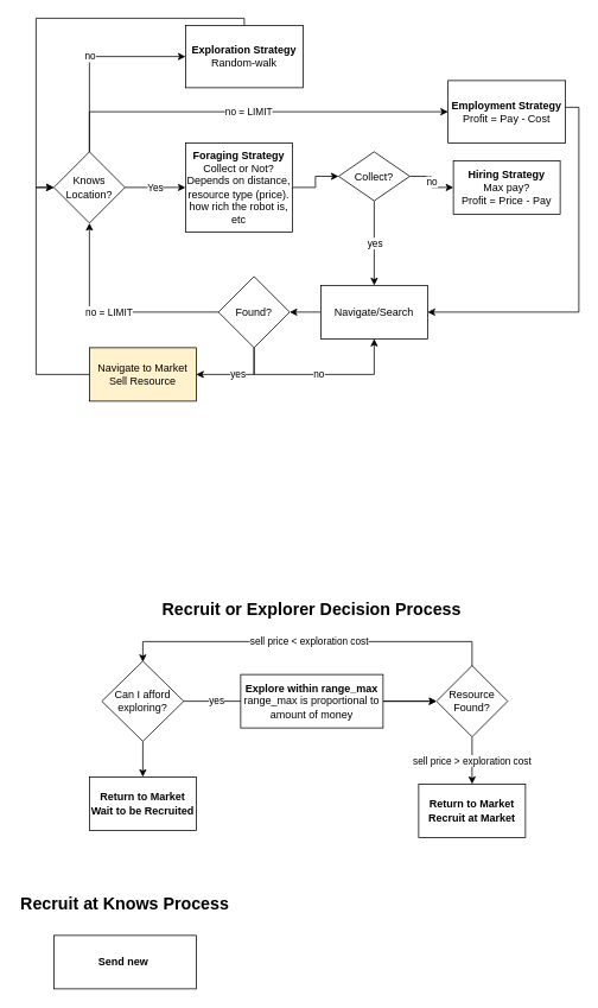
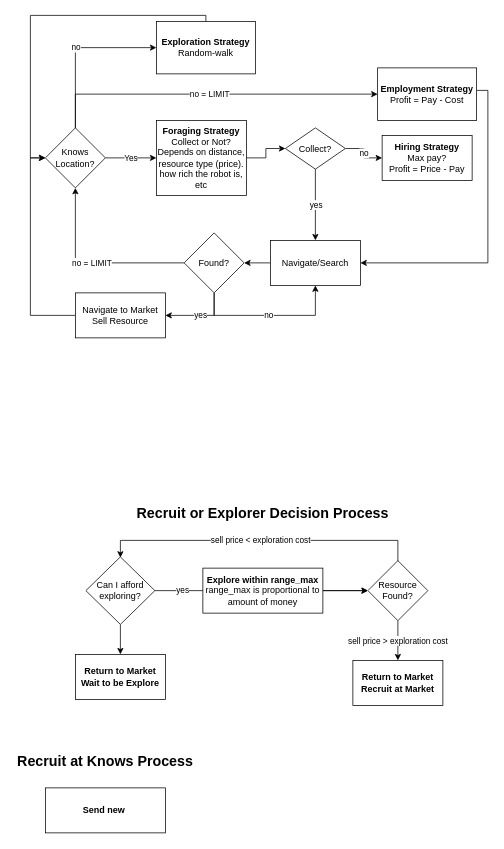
  <mxCell id="0" />
  <mxCell id="1" parent="0" />
  <mxCell id="2" style="edgeStyle=orthogonalEdgeStyle;rounded=0;orthogonalLoop=1;jettySize=auto;html=1;entryX=0;entryY=0.5;entryDx=0;entryDy=0;" parent="1" source="3" target="11" edge="1"><mxGeometry relative="1" as="geometry"><Array as="points"><mxPoint x="40" y="210" /></Array></mxGeometry></mxCell>
- <mxCell id="3" value="Navigate to Market&lt;br&gt;Sell Resource" style="rounded=0;whiteSpace=wrap;html=1;fillColor=#fff2cc;" parent="1" vertex="1"><mxGeometry x="100" y="390" width="120" height="60" as="geometry" /></mxCell>
+ <mxCell id="3" value="Navigate to Market&lt;br&gt;Sell Resource" style="rounded=0;whiteSpace=wrap;html=1;" parent="1" vertex="1"><mxGeometry x="100" y="390" width="120" height="60" as="geometry" /></mxCell>
  <mxCell id="4" style="edgeStyle=orthogonalEdgeStyle;rounded=0;orthogonalLoop=1;jettySize=auto;html=1;entryX=1;entryY=0.5;entryDx=0;entryDy=0;" parent="1" source="5" target="18" edge="1"><mxGeometry relative="1" as="geometry"><Array as="points"><mxPoint x="330" y="350" /><mxPoint x="330" y="350" /></Array></mxGeometry></mxCell>
  <mxCell id="5" value="Navigate/Search" style="rounded=0;whiteSpace=wrap;html=1;" parent="1" vertex="1"><mxGeometry x="360" y="320" width="120" height="60" as="geometry" /></mxCell>
  <mxCell id="6" style="edgeStyle=orthogonalEdgeStyle;rounded=0;orthogonalLoop=1;jettySize=auto;html=1;entryX=0;entryY=0.5;entryDx=0;entryDy=0;" parent="1" source="7" target="14" edge="1"><mxGeometry relative="1" as="geometry" /></mxCell>
  <mxCell id="7" value="&lt;b&gt;Foraging Strategy&lt;/b&gt;&lt;br&gt;Collect or Not?&lt;br&gt;Depends on distance, resource type (price). how rich the robot is, etc" style="rounded=0;whiteSpace=wrap;html=1;" parent="1" vertex="1"><mxGeometry x="208" y="160" width="120" height="100" as="geometry" /></mxCell>
  <mxCell id="8" value="Yes" style="edgeStyle=orthogonalEdgeStyle;rounded=0;orthogonalLoop=1;jettySize=auto;html=1;exitX=1;exitY=0.5;exitDx=0;exitDy=0;entryX=0;entryY=0.5;entryDx=0;entryDy=0;" parent="1" source="11" target="7" edge="1"><mxGeometry relative="1" as="geometry" /></mxCell>
  <mxCell id="9" value="no" style="edgeStyle=orthogonalEdgeStyle;rounded=0;orthogonalLoop=1;jettySize=auto;html=1;entryX=0;entryY=0.5;entryDx=0;entryDy=0;" parent="1" source="11" target="21" edge="1"><mxGeometry relative="1" as="geometry"><Array as="points"><mxPoint x="100" y="63" /></Array></mxGeometry></mxCell>
  <mxCell id="10" value="no = LIMIT" style="edgeStyle=orthogonalEdgeStyle;rounded=0;orthogonalLoop=1;jettySize=auto;html=1;entryX=0;entryY=0.5;entryDx=0;entryDy=0;" parent="1" source="11" target="23" edge="1"><mxGeometry relative="1" as="geometry"><Array as="points"><mxPoint x="100" y="125" /></Array><mxPoint x="440" y="120" as="targetPoint" /></mxGeometry></mxCell>
  <mxCell id="11" value="Knows Location?" style="rhombus;whiteSpace=wrap;html=1;" parent="1" vertex="1"><mxGeometry x="60" y="170" width="80" height="80" as="geometry" /></mxCell>
  <mxCell id="12" value="yes" style="edgeStyle=orthogonalEdgeStyle;rounded=0;orthogonalLoop=1;jettySize=auto;html=1;" parent="1" source="14" edge="1"><mxGeometry relative="1" as="geometry"><mxPoint x="420" y="320" as="targetPoint" /></mxGeometry></mxCell>
  <mxCell id="13" value="no" style="edgeStyle=orthogonalEdgeStyle;rounded=0;orthogonalLoop=1;jettySize=auto;html=1;" parent="1" source="14" target="19" edge="1"><mxGeometry relative="1" as="geometry" /></mxCell>
  <mxCell id="14" value="Collect?" style="rhombus;whiteSpace=wrap;html=1;" parent="1" vertex="1"><mxGeometry x="380" y="170" width="80" height="55" as="geometry" /></mxCell>
  <mxCell id="15" value="no" style="edgeStyle=orthogonalEdgeStyle;rounded=0;orthogonalLoop=1;jettySize=auto;html=1;entryX=0.5;entryY=1;entryDx=0;entryDy=0;" parent="1" source="18" target="5" edge="1"><mxGeometry relative="1" as="geometry"><Array as="points"><mxPoint x="285" y="420" /><mxPoint x="420" y="420" /></Array></mxGeometry></mxCell>
  <mxCell id="16" value="no = LIMIT" style="edgeStyle=orthogonalEdgeStyle;rounded=0;orthogonalLoop=1;jettySize=auto;html=1;entryX=0.5;entryY=1;entryDx=0;entryDy=0;" parent="1" source="18" target="11" edge="1"><mxGeometry relative="1" as="geometry" /></mxCell>
  <mxCell id="17" value="yes" style="edgeStyle=orthogonalEdgeStyle;rounded=0;orthogonalLoop=1;jettySize=auto;html=1;entryX=1;entryY=0.5;entryDx=0;entryDy=0;" parent="1" source="18" target="3" edge="1"><mxGeometry relative="1" as="geometry"><Array as="points"><mxPoint x="285" y="420" /></Array></mxGeometry></mxCell>
  <mxCell id="18" value="Found?" style="rhombus;whiteSpace=wrap;html=1;" parent="1" vertex="1"><mxGeometry x="245" y="310" width="80" height="80" as="geometry" /></mxCell>
  <mxCell id="19" value="&lt;b&gt;Hiring Strategy&lt;/b&gt;&lt;br&gt;Max pay?&lt;br&gt;Profit = Price - Pay" style="rounded=0;whiteSpace=wrap;html=1;" parent="1" vertex="1"><mxGeometry x="509" y="180" width="120" height="60" as="geometry" /></mxCell>
  <mxCell id="20" style="edgeStyle=orthogonalEdgeStyle;rounded=0;orthogonalLoop=1;jettySize=auto;html=1;entryX=0;entryY=0.5;entryDx=0;entryDy=0;" parent="1" source="21" target="11" edge="1"><mxGeometry relative="1" as="geometry"><Array as="points"><mxPoint x="274" y="20" /><mxPoint x="40" y="20" /><mxPoint x="40" y="210" /></Array></mxGeometry></mxCell>
  <mxCell id="21" value="&lt;b&gt;Exploration Strategy&lt;/b&gt;&lt;br&gt;Random-walk" style="rounded=0;whiteSpace=wrap;html=1;" parent="1" vertex="1"><mxGeometry x="208" y="28" width="132" height="70" as="geometry" /></mxCell>
  <mxCell id="22" style="edgeStyle=orthogonalEdgeStyle;rounded=0;orthogonalLoop=1;jettySize=auto;html=1;entryX=1;entryY=0.5;entryDx=0;entryDy=0;" parent="1" source="23" target="5" edge="1"><mxGeometry relative="1" as="geometry"><Array as="points"><mxPoint x="650" y="120" /><mxPoint x="650" y="350" /></Array></mxGeometry></mxCell>
  <mxCell id="23" value="&lt;b&gt;Employment Strategy&lt;/b&gt;&lt;br&gt;Profit = Pay - Cost" style="rounded=0;whiteSpace=wrap;html=1;" parent="1" vertex="1"><mxGeometry x="503" y="90" width="132" height="70" as="geometry" /></mxCell>
  <mxCell id="24" value="yes" style="edgeStyle=orthogonalEdgeStyle;rounded=0;orthogonalLoop=1;jettySize=auto;html=1;" edge="1" parent="1" source="26"><mxGeometry relative="1" as="geometry"><mxPoint x="280" y="787" as="targetPoint" /></mxGeometry></mxCell>
  <mxCell id="25" value="" style="edgeStyle=orthogonalEdgeStyle;rounded=0;orthogonalLoop=1;jettySize=auto;html=1;fontSize=19;" edge="1" parent="1" source="26" target="34"><mxGeometry relative="1" as="geometry" /></mxCell>
  <mxCell id="26" value="Can I afford exploring?" style="rhombus;whiteSpace=wrap;html=1;" vertex="1" parent="1"><mxGeometry x="114" y="742" width="92" height="90" as="geometry" /></mxCell>
  <mxCell id="27" value="" style="edgeStyle=orthogonalEdgeStyle;rounded=0;orthogonalLoop=1;jettySize=auto;html=1;" edge="1" parent="1" source="29" target="32"><mxGeometry relative="1" as="geometry" /></mxCell>
  <mxCell id="28" value="" style="edgeStyle=orthogonalEdgeStyle;rounded=0;orthogonalLoop=1;jettySize=auto;html=1;" edge="1" parent="1" source="29" target="32"><mxGeometry relative="1" as="geometry" /></mxCell>
  <mxCell id="29" value="&lt;b&gt;Explore within range_max&lt;/b&gt;&lt;br&gt;range_max is proportional to amount of money" style="rounded=0;whiteSpace=wrap;html=1;" vertex="1" parent="1"><mxGeometry x="270" y="757" width="160" height="60" as="geometry" /></mxCell>
  <mxCell id="30" value="sell price &amp;gt; exploration cost" style="edgeStyle=orthogonalEdgeStyle;rounded=0;orthogonalLoop=1;jettySize=auto;html=1;" edge="1" parent="1" source="32" target="33"><mxGeometry relative="1" as="geometry" /></mxCell>
  <mxCell id="31" value="sell price &amp;lt; exploration cost" style="edgeStyle=orthogonalEdgeStyle;rounded=0;orthogonalLoop=1;jettySize=auto;html=1;entryX=0.5;entryY=0;entryDx=0;entryDy=0;" edge="1" parent="1"><mxGeometry relative="1" as="geometry"><mxPoint x="530" y="748" as="sourcePoint" /><mxPoint x="160" y="743" as="targetPoint" /><Array as="points"><mxPoint x="530" y="720" /><mxPoint x="160" y="720" /></Array></mxGeometry></mxCell>
  <mxCell id="32" value="Resource Found?" style="rhombus;whiteSpace=wrap;html=1;" vertex="1" parent="1"><mxGeometry x="490" y="747" width="80" height="80" as="geometry" /></mxCell>
  <mxCell id="33" value="Return to Market&lt;br&gt;Recruit at Market" style="whiteSpace=wrap;html=1;fontStyle=1" vertex="1" parent="1"><mxGeometry x="470" y="880" width="120" height="60" as="geometry" /></mxCell>
- <mxCell id="34" value="Return to Market&lt;br&gt;Wait to be Recruited" style="whiteSpace=wrap;html=1;fontStyle=1" vertex="1" parent="1"><mxGeometry x="100" y="872" width="120" height="60" as="geometry" /></mxCell>
+ <mxCell id="34" value="Return to Market&lt;br&gt;Wait to be Explore" style="whiteSpace=wrap;html=1;fontStyle=1" vertex="1" parent="1"><mxGeometry x="100" y="872" width="120" height="60" as="geometry" /></mxCell>
  <mxCell id="35" value="&lt;font style=&quot;font-size: 19px&quot;&gt;Recruit or Explorer Decision Process&lt;/font&gt;" style="text;html=1;strokeColor=none;fillColor=none;align=center;verticalAlign=middle;whiteSpace=wrap;rounded=0;fontStyle=1" vertex="1" parent="1"><mxGeometry x="165" y="670" width="370" height="30" as="geometry" /></mxCell>
  <mxCell id="36" value="&lt;font style=&quot;font-size: 19px&quot;&gt;Recruit at Knows Process&lt;/font&gt;" style="text;html=1;strokeColor=none;fillColor=none;align=center;verticalAlign=middle;whiteSpace=wrap;rounded=0;fontStyle=1" vertex="1" parent="1"><mxGeometry x="20" y="1000" width="240" height="30" as="geometry" /></mxCell>
  <mxCell id="37" value="&lt;b&gt;Send new&amp;nbsp;&lt;/b&gt;" style="rounded=0;whiteSpace=wrap;html=1;" vertex="1" parent="1"><mxGeometry x="60" y="1050" width="160" height="60" as="geometry" /></mxCell>
